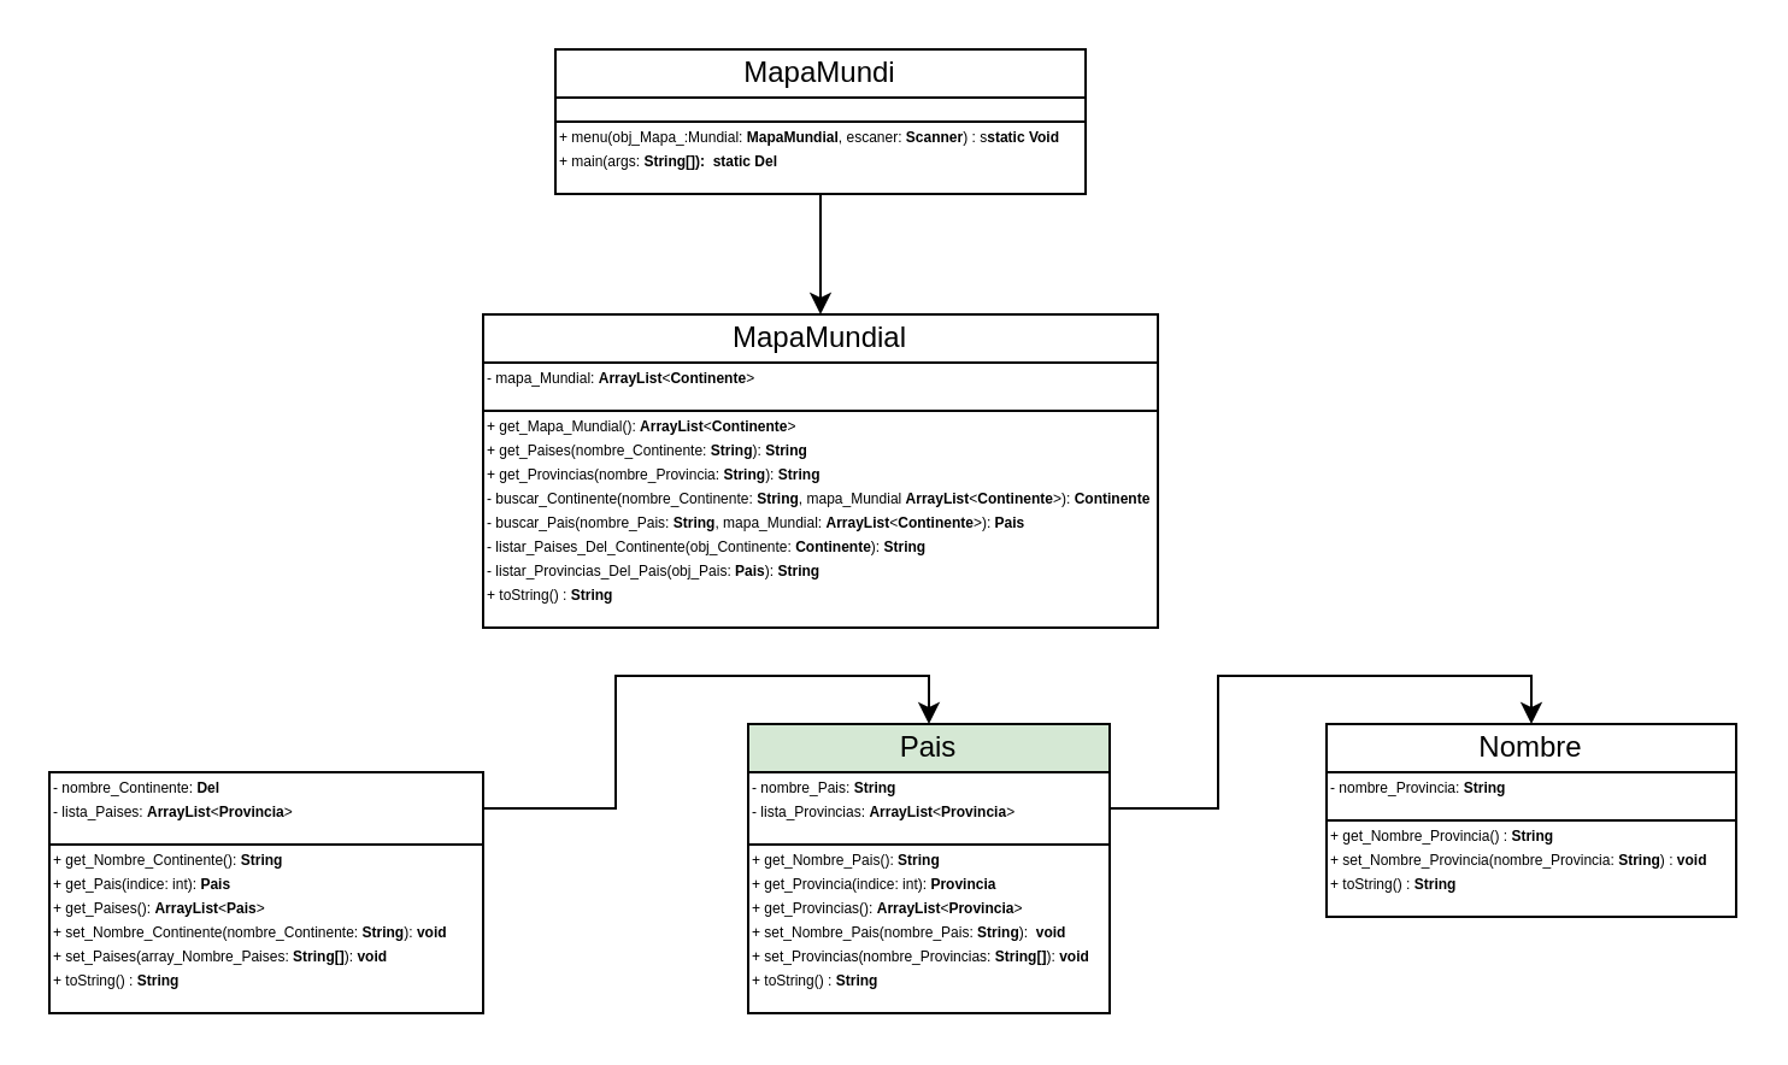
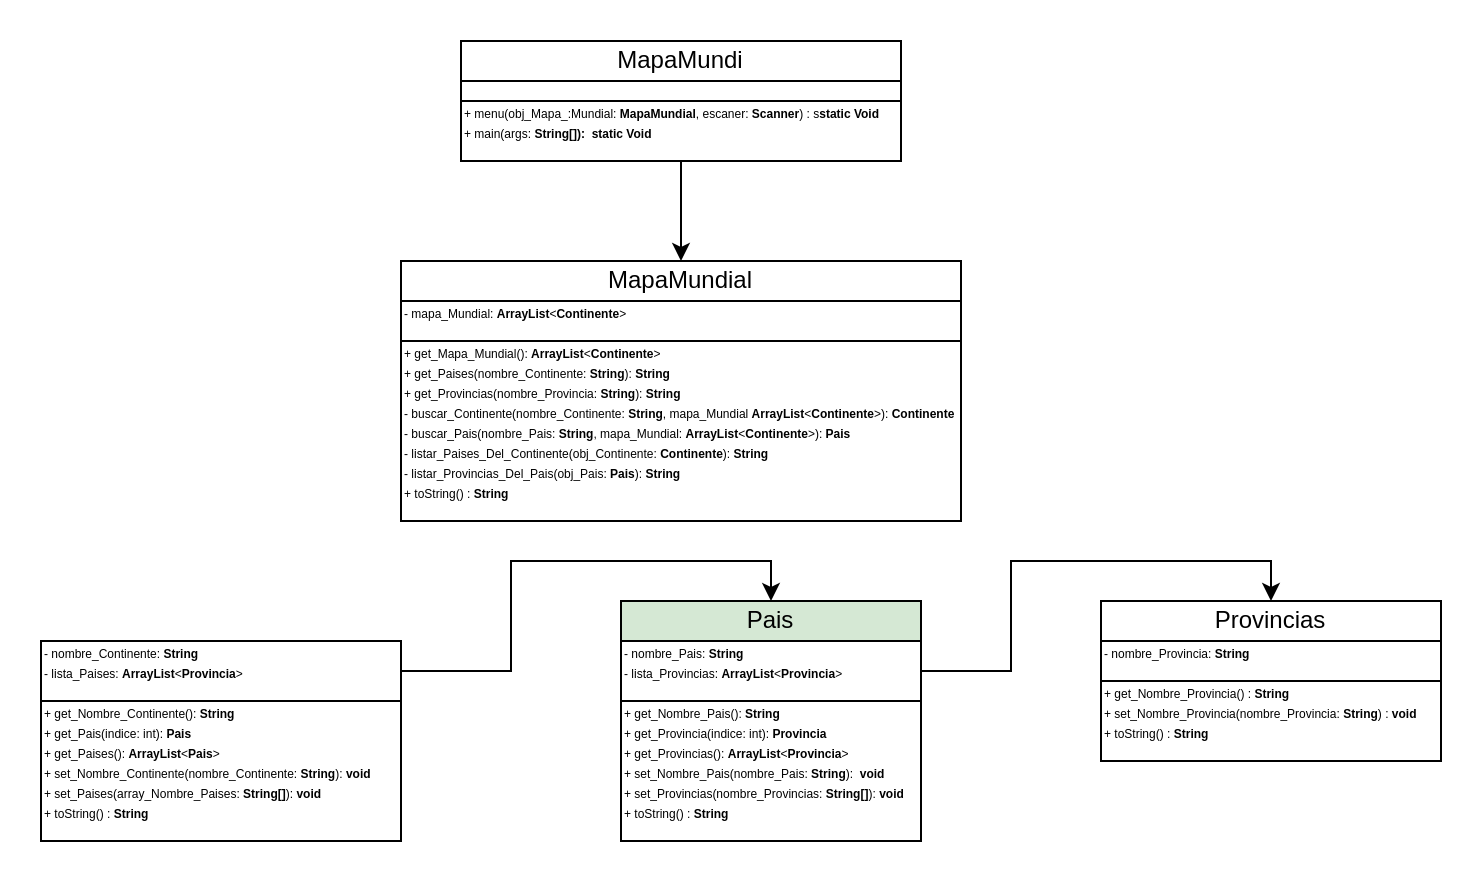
  <mxCell id="0" />
  <mxCell id="1" parent="0" />
  <mxCell id="2" value="" style="group" vertex="1" connectable="0" parent="1"><mxGeometry x="550" y="300" width="170" height="80" as="geometry" /></mxCell>
- <mxCell id="3" value="Nombre" style="whiteSpace=wrap;html=1;" vertex="1" parent="2"><mxGeometry width="170" height="20" as="geometry" /></mxCell>
+ <mxCell id="3" value="Provincias" style="whiteSpace=wrap;html=1;" vertex="1" parent="2"><mxGeometry width="170" height="20" as="geometry" /></mxCell>
  <mxCell id="4" value="" style="rounded=0;whiteSpace=wrap;html=1;" vertex="1" parent="2"><mxGeometry y="20" width="170" height="20" as="geometry" /></mxCell>
  <mxCell id="5" value="" style="whiteSpace=wrap;html=1;" vertex="1" parent="2"><mxGeometry y="40" width="170" height="40" as="geometry" /></mxCell>
  <mxCell id="6" value="&lt;font style=&quot;font-size: 6px&quot;&gt;- nombre_Provincia: &lt;b&gt;String&lt;/b&gt;&lt;/font&gt;" style="text;html=1;strokeColor=none;fillColor=none;align=left;verticalAlign=middle;whiteSpace=wrap;rounded=0;" vertex="1" parent="2"><mxGeometry y="20" width="80" height="10" as="geometry" /></mxCell>
  <mxCell id="7" value="&lt;font style=&quot;font-size: 6px&quot;&gt;+ get_Nombre_Provincia() : &lt;b&gt;String&lt;/b&gt;&lt;/font&gt;" style="text;html=1;strokeColor=none;fillColor=none;align=left;verticalAlign=middle;whiteSpace=wrap;rounded=0;" vertex="1" parent="2"><mxGeometry y="40" width="100" height="10" as="geometry" /></mxCell>
  <mxCell id="8" value="&lt;font style=&quot;font-size: 6px&quot;&gt;+ set_Nombre_Provincia(nombre_Provincia: &lt;b&gt;String&lt;/b&gt;) : &lt;b&gt;void&lt;/b&gt;&lt;/font&gt;" style="text;html=1;strokeColor=none;fillColor=none;align=left;verticalAlign=middle;whiteSpace=wrap;rounded=0;" vertex="1" parent="2"><mxGeometry y="50" width="160" height="10" as="geometry" /></mxCell>
  <mxCell id="9" value="&lt;font style=&quot;font-size: 6px&quot;&gt;+ toString() : &lt;b&gt;String&lt;/b&gt;&lt;/font&gt;" style="text;html=1;strokeColor=none;fillColor=none;align=left;verticalAlign=middle;whiteSpace=wrap;rounded=0;" vertex="1" parent="2"><mxGeometry y="60" width="60" height="10" as="geometry" /></mxCell>
  <mxCell id="10" value="" style="group" vertex="1" connectable="0" parent="1"><mxGeometry x="310" y="300" width="150" height="120" as="geometry" /></mxCell>
  <mxCell id="11" value="Pais" style="whiteSpace=wrap;html=1;fillColor=#d5e8d4;" vertex="1" parent="10"><mxGeometry width="150" height="20" as="geometry" /></mxCell>
  <mxCell id="12" value="" style="rounded=0;whiteSpace=wrap;html=1;" vertex="1" parent="10"><mxGeometry y="20" width="150" height="30" as="geometry" /></mxCell>
  <mxCell id="13" value="" style="whiteSpace=wrap;html=1;" vertex="1" parent="10"><mxGeometry y="50" width="150" height="70" as="geometry" /></mxCell>
  <mxCell id="14" value="&lt;font style=&quot;font-size: 6px&quot;&gt;- nombre_Pais: &lt;b&gt;String&lt;/b&gt;&lt;/font&gt;" style="text;html=1;strokeColor=none;fillColor=none;align=left;verticalAlign=middle;whiteSpace=wrap;rounded=0;" vertex="1" parent="10"><mxGeometry y="20" width="70" height="10" as="geometry" /></mxCell>
  <mxCell id="15" value="&lt;font style=&quot;font-size: 6px&quot;&gt;- lista_Provincias: &lt;b&gt;ArrayList&lt;/b&gt;&amp;lt;&lt;b&gt;Provincia&lt;/b&gt;&amp;gt;&lt;/font&gt;" style="text;html=1;strokeColor=none;fillColor=none;align=left;verticalAlign=middle;whiteSpace=wrap;rounded=0;" vertex="1" parent="10"><mxGeometry y="30" width="120" height="10" as="geometry" /></mxCell>
  <mxCell id="16" value="&lt;font style=&quot;font-size: 6px&quot;&gt;+ get_Nombre_Pais(): &lt;b&gt;String&lt;/b&gt;&lt;/font&gt;" style="text;html=1;strokeColor=none;fillColor=none;align=left;verticalAlign=middle;whiteSpace=wrap;rounded=0;" vertex="1" parent="10"><mxGeometry y="50" width="90" height="10" as="geometry" /></mxCell>
  <mxCell id="17" value="&lt;font style=&quot;font-size: 6px&quot;&gt;+ get_Provincia(indice: int): &lt;b&gt;Provincia&lt;/b&gt;&lt;/font&gt;" style="text;html=1;strokeColor=none;fillColor=none;align=left;verticalAlign=middle;whiteSpace=wrap;rounded=0;" vertex="1" parent="10"><mxGeometry y="60" width="110" height="10" as="geometry" /></mxCell>
  <mxCell id="18" value="&lt;font style=&quot;font-size: 6px&quot;&gt;+ get_Provincias():&amp;nbsp;&lt;/font&gt;&lt;span style=&quot;font-size: 6px&quot;&gt;&lt;b&gt;ArrayList&lt;/b&gt;&amp;lt;&lt;b&gt;Provincia&lt;/b&gt;&amp;gt;&lt;/span&gt;" style="text;html=1;strokeColor=none;fillColor=none;align=left;verticalAlign=middle;whiteSpace=wrap;rounded=0;" vertex="1" parent="10"><mxGeometry y="70" width="120" height="10" as="geometry" /></mxCell>
  <mxCell id="19" value="&lt;font style=&quot;font-size: 6px&quot;&gt;+ set_Provincias(nombre_Provincias: &lt;b&gt;String[]&lt;/b&gt;):&amp;nbsp;&lt;/font&gt;&lt;span style=&quot;font-size: 6px&quot;&gt;&lt;b&gt;void&lt;/b&gt;&lt;/span&gt;" style="text;html=1;strokeColor=none;fillColor=none;align=left;verticalAlign=middle;whiteSpace=wrap;rounded=0;" vertex="1" parent="10"><mxGeometry y="90" width="150" height="10" as="geometry" /></mxCell>
  <mxCell id="20" value="&lt;font style=&quot;font-size: 6px&quot;&gt;+ set_Nombre_Pais(nombre_Pais: &lt;b&gt;String&lt;/b&gt;):&amp;nbsp; &lt;b&gt;void&lt;/b&gt;&lt;/font&gt;" style="text;html=1;strokeColor=none;fillColor=none;align=left;verticalAlign=middle;whiteSpace=wrap;rounded=0;" vertex="1" parent="10"><mxGeometry y="80" width="140" height="10" as="geometry" /></mxCell>
  <mxCell id="21" value="&lt;font style=&quot;font-size: 6px&quot;&gt;+ toString() : &lt;b&gt;String&lt;/b&gt;&lt;/font&gt;" style="text;html=1;strokeColor=none;fillColor=none;align=left;verticalAlign=middle;whiteSpace=wrap;rounded=0;" vertex="1" parent="10"><mxGeometry y="100" width="60" height="10" as="geometry" /></mxCell>
  <mxCell id="22" value="" style="group" vertex="1" connectable="0" parent="1"><mxGeometry x="20" y="300" width="180" height="120" as="geometry" /></mxCell>
  <mxCell id="23" value="" style="rounded=0;whiteSpace=wrap;html=1;" vertex="1" parent="22"><mxGeometry y="20" width="180" height="30" as="geometry" /></mxCell>
  <mxCell id="24" value="" style="whiteSpace=wrap;html=1;" vertex="1" parent="22"><mxGeometry y="50" width="180" height="70" as="geometry" /></mxCell>
- <mxCell id="25" value="&lt;font style=&quot;font-size: 6px&quot;&gt;- nombre_Continente: &lt;b&gt;Del&lt;/b&gt;&lt;/font&gt;" style="text;html=1;strokeColor=none;fillColor=none;align=left;verticalAlign=middle;whiteSpace=wrap;rounded=0;" vertex="1" parent="22"><mxGeometry y="20" width="90" height="10" as="geometry" /></mxCell>
+ <mxCell id="25" value="&lt;font style=&quot;font-size: 6px&quot;&gt;- nombre_Continente: &lt;b&gt;String&lt;/b&gt;&lt;/font&gt;" style="text;html=1;strokeColor=none;fillColor=none;align=left;verticalAlign=middle;whiteSpace=wrap;rounded=0;" vertex="1" parent="22"><mxGeometry y="20" width="90" height="10" as="geometry" /></mxCell>
  <mxCell id="26" value="&lt;font style=&quot;font-size: 6px&quot;&gt;- lista_Paises: &lt;b&gt;ArrayList&lt;/b&gt;&amp;lt;&lt;b&gt;Provincia&lt;/b&gt;&amp;gt;&lt;/font&gt;" style="text;html=1;strokeColor=none;fillColor=none;align=left;verticalAlign=middle;whiteSpace=wrap;rounded=0;" vertex="1" parent="22"><mxGeometry y="30" width="110" height="10" as="geometry" /></mxCell>
  <mxCell id="27" value="&lt;font style=&quot;font-size: 6px&quot;&gt;+ get_Nombre_Continente(): &lt;b&gt;String&lt;/b&gt;&lt;/font&gt;" style="text;html=1;strokeColor=none;fillColor=none;align=left;verticalAlign=middle;whiteSpace=wrap;rounded=0;" vertex="1" parent="22"><mxGeometry y="50" width="100" height="10" as="geometry" /></mxCell>
  <mxCell id="28" value="&lt;font style=&quot;font-size: 6px&quot;&gt;+ get_Pais(indice: int): &lt;b&gt;Pais&lt;/b&gt;&lt;/font&gt;" style="text;html=1;strokeColor=none;fillColor=none;align=left;verticalAlign=middle;whiteSpace=wrap;rounded=0;" vertex="1" parent="22"><mxGeometry y="60" width="80" height="10" as="geometry" /></mxCell>
  <mxCell id="29" value="&lt;font style=&quot;font-size: 6px&quot;&gt;+ get_Paises(): &lt;b&gt;ArrayList&lt;/b&gt;&amp;lt;&lt;b&gt;Pais&lt;/b&gt;&amp;gt;&lt;/font&gt;" style="text;html=1;strokeColor=none;fillColor=none;align=left;verticalAlign=middle;whiteSpace=wrap;rounded=0;" vertex="1" parent="22"><mxGeometry y="70" width="90" height="10" as="geometry" /></mxCell>
  <mxCell id="30" value="&lt;font style=&quot;font-size: 6px&quot;&gt;+ set_Nombre_Continente(nombre_Continente: &lt;b&gt;String&lt;/b&gt;): &lt;b&gt;void&lt;/b&gt;&lt;/font&gt;" style="text;html=1;strokeColor=none;fillColor=none;align=left;verticalAlign=middle;whiteSpace=wrap;rounded=0;" vertex="1" parent="22"><mxGeometry y="80" width="170" height="10" as="geometry" /></mxCell>
  <mxCell id="31" value="&lt;font style=&quot;font-size: 6px&quot;&gt;+ set_Paises(array_Nombre_Paises: &lt;b&gt;String[]&lt;/b&gt;): &lt;b&gt;void&lt;/b&gt;&lt;/font&gt;" style="text;html=1;strokeColor=none;fillColor=none;align=left;verticalAlign=middle;whiteSpace=wrap;rounded=0;" vertex="1" parent="22"><mxGeometry y="90" width="150" height="10" as="geometry" /></mxCell>
  <mxCell id="32" value="&lt;font style=&quot;font-size: 6px&quot;&gt;+ toString() : &lt;b&gt;String&lt;/b&gt;&lt;/font&gt;" style="text;html=1;strokeColor=none;fillColor=none;align=left;verticalAlign=middle;whiteSpace=wrap;rounded=0;" vertex="1" parent="22"><mxGeometry y="100" width="60" height="10" as="geometry" /></mxCell>
  <mxCell id="33" value="" style="group" vertex="1" connectable="0" parent="1"><mxGeometry x="200" y="130" width="280" height="130" as="geometry" /></mxCell>
  <mxCell id="34" value="MapaMundial" style="whiteSpace=wrap;html=1;" vertex="1" parent="33"><mxGeometry width="280" height="20" as="geometry" /></mxCell>
  <mxCell id="35" value="" style="rounded=0;whiteSpace=wrap;html=1;" vertex="1" parent="33"><mxGeometry y="20" width="280" height="20" as="geometry" /></mxCell>
  <mxCell id="36" value="" style="whiteSpace=wrap;html=1;" vertex="1" parent="33"><mxGeometry y="40" width="280" height="90" as="geometry" /></mxCell>
  <mxCell id="37" value="&lt;font style=&quot;font-size: 6px&quot;&gt;- mapa_Mundial: &lt;b&gt;ArrayList&lt;/b&gt;&amp;lt;&lt;b&gt;Continente&lt;/b&gt;&amp;gt;&lt;/font&gt;" style="text;html=1;strokeColor=none;fillColor=none;align=left;verticalAlign=middle;whiteSpace=wrap;rounded=0;" vertex="1" parent="33"><mxGeometry y="20" width="120" height="10" as="geometry" /></mxCell>
  <mxCell id="38" value="&lt;font style=&quot;font-size: 6px&quot;&gt;+ get_Mapa_Mundial(): &lt;b&gt;ArrayList&lt;/b&gt;&amp;lt;&lt;b&gt;Continente&lt;/b&gt;&amp;gt;&lt;/font&gt;" style="text;html=1;strokeColor=none;fillColor=none;align=left;verticalAlign=middle;whiteSpace=wrap;rounded=0;" vertex="1" parent="33"><mxGeometry y="40" width="140" height="10" as="geometry" /></mxCell>
  <mxCell id="39" value="&lt;span style=&quot;font-size: 6px&quot;&gt;- buscar_Continente(nombre_Continente: &lt;b&gt;String&lt;/b&gt;, mapa_Mundial &lt;b&gt;ArrayList&lt;/b&gt;&amp;lt;&lt;b&gt;Continente&lt;/b&gt;&amp;gt;): &lt;b&gt;Continente&lt;/b&gt;&lt;/span&gt;" style="text;html=1;strokeColor=none;fillColor=none;align=left;verticalAlign=middle;whiteSpace=wrap;rounded=0;" vertex="1" parent="33"><mxGeometry y="70" width="280" height="10" as="geometry" /></mxCell>
  <mxCell id="40" value="&lt;font style=&quot;font-size: 6px&quot;&gt;- listar_Paises_Del_Continente(obj_Continente: &lt;b&gt;Continente&lt;/b&gt;): &lt;b&gt;String&lt;/b&gt;&lt;/font&gt;" style="text;html=1;strokeColor=none;fillColor=none;align=left;verticalAlign=middle;whiteSpace=wrap;rounded=0;" vertex="1" parent="33"><mxGeometry y="90" width="190" height="10" as="geometry" /></mxCell>
  <mxCell id="41" value="&lt;font style=&quot;font-size: 6px&quot;&gt;+ get_Paises(nombre_Continente: &lt;b&gt;String&lt;/b&gt;): &lt;b&gt;String&lt;/b&gt;&lt;/font&gt;" style="text;html=1;strokeColor=none;fillColor=none;align=left;verticalAlign=middle;whiteSpace=wrap;rounded=0;" vertex="1" parent="33"><mxGeometry y="50" width="140" height="10" as="geometry" /></mxCell>
  <mxCell id="42" value="&lt;font style=&quot;font-size: 6px&quot;&gt;- buscar_Pais(nombre_Pais: &lt;b&gt;String&lt;/b&gt;, mapa_Mundial: &lt;b&gt;ArrayList&lt;/b&gt;&amp;lt;&lt;b&gt;Continente&lt;/b&gt;&amp;gt;):&lt;b&gt; Pais&lt;/b&gt;&lt;/font&gt;" style="text;html=1;strokeColor=none;fillColor=none;align=left;verticalAlign=middle;whiteSpace=wrap;rounded=0;" vertex="1" parent="33"><mxGeometry y="80" width="230" height="10" as="geometry" /></mxCell>
  <mxCell id="43" value="&lt;font style=&quot;font-size: 6px&quot;&gt;- listar_Provincias_Del_Pais(obj_Pais: &lt;b&gt;Pais&lt;/b&gt;): &lt;b&gt;String&lt;/b&gt;&lt;/font&gt;" style="text;html=1;strokeColor=none;fillColor=none;align=left;verticalAlign=middle;whiteSpace=wrap;rounded=0;" vertex="1" parent="33"><mxGeometry y="100" width="150" height="10" as="geometry" /></mxCell>
  <mxCell id="44" value="&lt;font style=&quot;font-size: 6px&quot;&gt;+ get_Provincias(nombre_Provincia: &lt;b&gt;String&lt;/b&gt;): &lt;b&gt;String&lt;/b&gt;&lt;/font&gt;" style="text;html=1;strokeColor=none;fillColor=none;align=left;verticalAlign=middle;whiteSpace=wrap;rounded=0;" vertex="1" parent="33"><mxGeometry y="60" width="150" height="10" as="geometry" /></mxCell>
  <mxCell id="45" value="&lt;font style=&quot;font-size: 6px&quot;&gt;+ toString() : &lt;b&gt;String&lt;/b&gt;&lt;/font&gt;" style="text;html=1;strokeColor=none;fillColor=none;align=left;verticalAlign=middle;whiteSpace=wrap;rounded=0;" vertex="1" parent="33"><mxGeometry y="110" width="60" height="10" as="geometry" /></mxCell>
  <mxCell id="46" style="edgeStyle=orthogonalEdgeStyle;rounded=0;orthogonalLoop=1;jettySize=auto;html=1;entryX=0.5;entryY=0;entryDx=0;entryDy=0;" edge="1" parent="1" source="23" target="11"><mxGeometry relative="1" as="geometry" /></mxCell>
  <mxCell id="47" style="edgeStyle=orthogonalEdgeStyle;rounded=0;orthogonalLoop=1;jettySize=auto;html=1;entryX=0.5;entryY=0;entryDx=0;entryDy=0;" edge="1" parent="1" source="12" target="3"><mxGeometry relative="1" as="geometry" /></mxCell>
  <mxCell id="48" value="" style="group" vertex="1" connectable="0" parent="1"><mxGeometry x="230" y="20" width="220" height="60" as="geometry" /></mxCell>
  <mxCell id="49" value="MapaMundi" style="whiteSpace=wrap;html=1;" vertex="1" parent="48"><mxGeometry width="220" height="20" as="geometry" /></mxCell>
  <mxCell id="50" value="" style="rounded=0;whiteSpace=wrap;html=1;" vertex="1" parent="48"><mxGeometry y="20" width="220" height="10" as="geometry" /></mxCell>
  <mxCell id="51" value="" style="whiteSpace=wrap;html=1;" vertex="1" parent="48"><mxGeometry y="30" width="220" height="30" as="geometry" /></mxCell>
  <mxCell id="52" value="&lt;font style=&quot;font-size: 6px&quot;&gt;+ menu(obj_Mapa_:Mundial: &lt;b&gt;MapaMundial&lt;/b&gt;, escaner: &lt;b&gt;Scanner&lt;/b&gt;) : s&lt;b&gt;static Void&lt;/b&gt;&lt;/font&gt;" style="text;html=1;strokeColor=none;fillColor=none;align=left;verticalAlign=middle;whiteSpace=wrap;rounded=0;" vertex="1" parent="48"><mxGeometry y="30" width="220" height="10" as="geometry" /></mxCell>
- <mxCell id="53" value="&lt;font style=&quot;font-size: 6px&quot;&gt;+ main(args:&amp;nbsp;&lt;b&gt;String[]):&amp;nbsp; static Del&lt;/b&gt;&lt;/font&gt;" style="text;html=1;strokeColor=none;fillColor=none;align=left;verticalAlign=middle;whiteSpace=wrap;rounded=0;" vertex="1" parent="48"><mxGeometry y="40" width="100" height="10" as="geometry" /></mxCell>
+ <mxCell id="53" value="&lt;font style=&quot;font-size: 6px&quot;&gt;+ main(args:&amp;nbsp;&lt;b&gt;String[]):&amp;nbsp; static Void&lt;/b&gt;&lt;/font&gt;" style="text;html=1;strokeColor=none;fillColor=none;align=left;verticalAlign=middle;whiteSpace=wrap;rounded=0;" vertex="1" parent="48"><mxGeometry y="40" width="100" height="10" as="geometry" /></mxCell>
  <mxCell id="54" style="edgeStyle=orthogonalEdgeStyle;rounded=0;orthogonalLoop=1;jettySize=auto;html=1;entryX=0.5;entryY=0;entryDx=0;entryDy=0;" edge="1" parent="1" source="51" target="34"><mxGeometry relative="1" as="geometry" /></mxCell>
